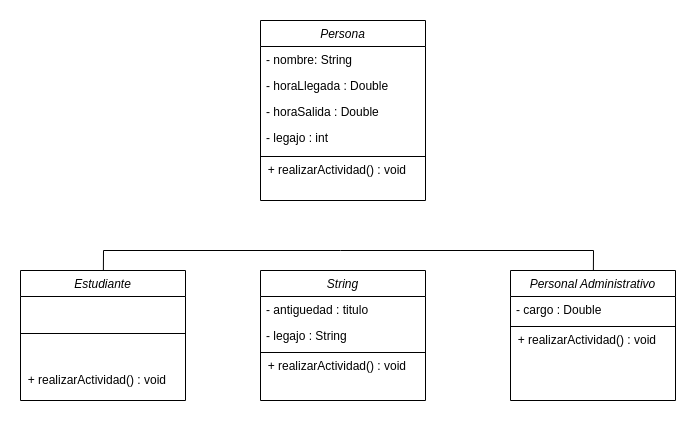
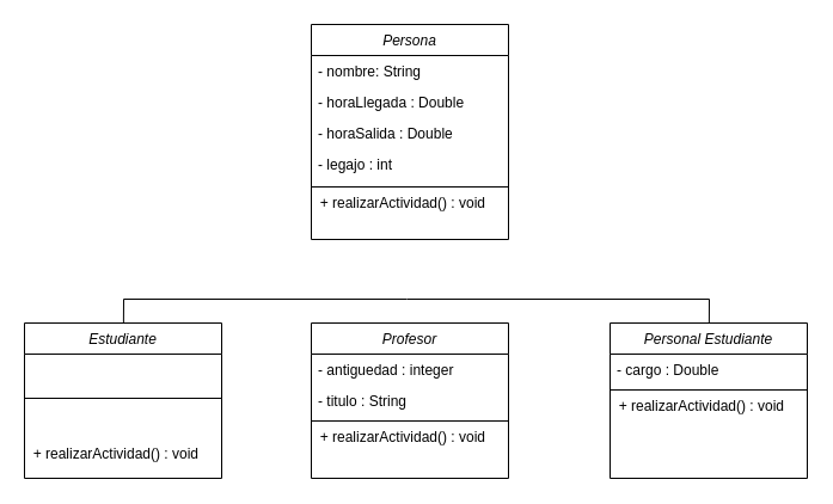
  <mxCell id="0" />
  <mxCell id="1" parent="0" />
  <mxCell id="2" value="Persona" style="swimlane;fontStyle=2;align=center;verticalAlign=top;childLayout=stackLayout;horizontal=1;startSize=26;horizontalStack=0;resizeParent=1;resizeLast=0;collapsible=1;marginBottom=0;rounded=0;shadow=0;strokeWidth=1;" parent="1" vertex="1"><mxGeometry x="260" y="20" width="165" height="180" as="geometry"><mxRectangle x="230" y="140" width="160" height="26" as="alternateBounds" /></mxGeometry></mxCell>
  <mxCell id="3" value="- nombre: String" style="text;align=left;verticalAlign=top;spacingLeft=4;spacingRight=4;overflow=hidden;rotatable=0;points=[[0,0.5],[1,0.5]];portConstraint=eastwest;" parent="2" vertex="1"><mxGeometry y="26" width="165" height="26" as="geometry" /></mxCell>
  <mxCell id="4" value="- horaLlegada : Double" style="text;align=left;verticalAlign=top;spacingLeft=4;spacingRight=4;overflow=hidden;rotatable=0;points=[[0,0.5],[1,0.5]];portConstraint=eastwest;rounded=0;shadow=0;html=0;" parent="2" vertex="1"><mxGeometry y="52" width="165" height="26" as="geometry" /></mxCell>
  <mxCell id="5" value="- horaSalida : Double" style="text;align=left;verticalAlign=top;spacingLeft=4;spacingRight=4;overflow=hidden;rotatable=0;points=[[0,0.5],[1,0.5]];portConstraint=eastwest;rounded=0;shadow=0;html=0;" parent="2" vertex="1"><mxGeometry y="78" width="165" height="26" as="geometry" /></mxCell>
  <mxCell id="6" value="- legajo : int" style="text;align=left;verticalAlign=top;spacingLeft=4;spacingRight=4;overflow=hidden;rotatable=0;points=[[0,0.5],[1,0.5]];portConstraint=eastwest;" parent="2" vertex="1"><mxGeometry y="104" width="165" height="28" as="geometry" /></mxCell>
  <mxCell id="7" value="" style="line;html=1;strokeWidth=1;align=left;verticalAlign=middle;spacingTop=-1;spacingLeft=3;spacingRight=3;rotatable=0;labelPosition=right;points=[];portConstraint=eastwest;" parent="2" vertex="1"><mxGeometry y="132" width="165" height="8" as="geometry" /></mxCell>
  <mxCell id="8" value="&lt;span style=&quot;text-align: left&quot;&gt;+ realizarActividad() : void&amp;nbsp; &amp;nbsp;&amp;nbsp;&lt;/span&gt;" style="text;html=1;align=center;verticalAlign=middle;resizable=0;points=[];autosize=1;strokeColor=none;" vertex="1" parent="2"><mxGeometry y="140" width="165" height="20" as="geometry" /></mxCell>
  <mxCell id="9" style="edgeStyle=none;rounded=0;orthogonalLoop=1;jettySize=auto;html=1;startArrow=none;startFill=0;endArrow=none;endFill=0;sourcePerimeterSpacing=0;targetPerimeterSpacing=0;strokeColor=#000000;strokeWidth=1;" edge="1" parent="1"><mxGeometry relative="1" as="geometry"><mxPoint x="103" y="250" as="targetPoint" /><mxPoint x="340" y="250" as="sourcePoint" /></mxGeometry></mxCell>
  <mxCell id="10" style="edgeStyle=none;rounded=0;orthogonalLoop=1;jettySize=auto;html=1;startArrow=none;startFill=0;endArrow=none;endFill=0;sourcePerimeterSpacing=0;targetPerimeterSpacing=0;strokeColor=#000000;strokeWidth=1;" edge="1" parent="1" source="11"><mxGeometry relative="1" as="geometry"><mxPoint x="103" y="250" as="targetPoint" /></mxGeometry></mxCell>
  <mxCell id="11" value="Estudiante" style="swimlane;fontStyle=2;align=center;verticalAlign=top;childLayout=stackLayout;horizontal=1;startSize=26;horizontalStack=0;resizeParent=1;resizeLast=0;collapsible=1;marginBottom=0;rounded=0;shadow=0;strokeWidth=1;" vertex="1" parent="1"><mxGeometry x="20" y="270" width="165" height="130" as="geometry"><mxRectangle x="230" y="140" width="160" height="26" as="alternateBounds" /></mxGeometry></mxCell>
  <mxCell id="12" value="" style="line;html=1;strokeWidth=1;align=left;verticalAlign=middle;spacingTop=-1;spacingLeft=3;spacingRight=3;rotatable=0;labelPosition=right;points=[];portConstraint=eastwest;" vertex="1" parent="11"><mxGeometry y="26" width="165" height="74" as="geometry" /></mxCell>
  <mxCell id="13" value="&lt;span style=&quot;text-align: left&quot;&gt;+ realizarActividad() : void&amp;nbsp; &amp;nbsp;&amp;nbsp;&lt;/span&gt;" style="text;html=1;align=center;verticalAlign=middle;resizable=0;points=[];autosize=1;strokeColor=none;" vertex="1" parent="11"><mxGeometry y="100" width="165" height="20" as="geometry" /></mxCell>
- <mxCell id="14" value="String" style="swimlane;fontStyle=2;align=center;verticalAlign=top;childLayout=stackLayout;horizontal=1;startSize=26;horizontalStack=0;resizeParent=1;resizeLast=0;collapsible=1;marginBottom=0;rounded=0;shadow=0;strokeWidth=1;" vertex="1" parent="1"><mxGeometry x="260" y="270" width="165" height="130" as="geometry"><mxRectangle x="230" y="140" width="160" height="26" as="alternateBounds" /></mxGeometry></mxCell>
- <mxCell id="15" value="- antiguedad : titulo" style="text;align=left;verticalAlign=top;spacingLeft=4;spacingRight=4;overflow=hidden;rotatable=0;points=[[0,0.5],[1,0.5]];portConstraint=eastwest;rounded=0;shadow=0;html=0;" vertex="1" parent="14"><mxGeometry y="26" width="165" height="26" as="geometry" /></mxCell>
- <mxCell id="16" value="- legajo : String" style="text;align=left;verticalAlign=top;spacingLeft=4;spacingRight=4;overflow=hidden;rotatable=0;points=[[0,0.5],[1,0.5]];portConstraint=eastwest;rounded=0;shadow=0;html=0;" vertex="1" parent="14"><mxGeometry y="52" width="165" height="26" as="geometry" /></mxCell>
+ <mxCell id="14" value="Profesor" style="swimlane;fontStyle=2;align=center;verticalAlign=top;childLayout=stackLayout;horizontal=1;startSize=26;horizontalStack=0;resizeParent=1;resizeLast=0;collapsible=1;marginBottom=0;rounded=0;shadow=0;strokeWidth=1;" vertex="1" parent="1"><mxGeometry x="260" y="270" width="165" height="130" as="geometry"><mxRectangle x="230" y="140" width="160" height="26" as="alternateBounds" /></mxGeometry></mxCell>
+ <mxCell id="15" value="- antiguedad : integer" style="text;align=left;verticalAlign=top;spacingLeft=4;spacingRight=4;overflow=hidden;rotatable=0;points=[[0,0.5],[1,0.5]];portConstraint=eastwest;rounded=0;shadow=0;html=0;" vertex="1" parent="14"><mxGeometry y="26" width="165" height="26" as="geometry" /></mxCell>
+ <mxCell id="16" value="- titulo : String" style="text;align=left;verticalAlign=top;spacingLeft=4;spacingRight=4;overflow=hidden;rotatable=0;points=[[0,0.5],[1,0.5]];portConstraint=eastwest;rounded=0;shadow=0;html=0;" vertex="1" parent="14"><mxGeometry y="52" width="165" height="26" as="geometry" /></mxCell>
  <mxCell id="17" value="" style="line;html=1;strokeWidth=1;align=left;verticalAlign=middle;spacingTop=-1;spacingLeft=3;spacingRight=3;rotatable=0;labelPosition=right;points=[];portConstraint=eastwest;" vertex="1" parent="14"><mxGeometry y="78" width="165" height="8" as="geometry" /></mxCell>
  <mxCell id="18" value="&lt;span style=&quot;text-align: left&quot;&gt;+ realizarActividad() : void&amp;nbsp; &amp;nbsp;&amp;nbsp;&lt;/span&gt;" style="text;html=1;align=center;verticalAlign=middle;resizable=0;points=[];autosize=1;strokeColor=none;" vertex="1" parent="14"><mxGeometry y="86" width="165" height="20" as="geometry" /></mxCell>
  <mxCell id="19" style="edgeStyle=none;rounded=0;orthogonalLoop=1;jettySize=auto;html=1;startArrow=none;startFill=0;endArrow=none;endFill=0;sourcePerimeterSpacing=0;targetPerimeterSpacing=0;strokeColor=#000000;strokeWidth=1;" edge="1" parent="1" source="20"><mxGeometry relative="1" as="geometry"><mxPoint x="340" y="250" as="targetPoint" /><Array as="points"><mxPoint x="593" y="250" /></Array></mxGeometry></mxCell>
- <mxCell id="20" value="Personal Administrativo&#10;" style="swimlane;fontStyle=2;align=center;verticalAlign=top;childLayout=stackLayout;horizontal=1;startSize=26;horizontalStack=0;resizeParent=1;resizeLast=0;collapsible=1;marginBottom=0;rounded=0;shadow=0;strokeWidth=1;" vertex="1" parent="1"><mxGeometry x="510" y="270" width="165" height="130" as="geometry"><mxRectangle x="230" y="140" width="160" height="26" as="alternateBounds" /></mxGeometry></mxCell>
+ <mxCell id="20" value="Personal Estudiante&#10;" style="swimlane;fontStyle=2;align=center;verticalAlign=top;childLayout=stackLayout;horizontal=1;startSize=26;horizontalStack=0;resizeParent=1;resizeLast=0;collapsible=1;marginBottom=0;rounded=0;shadow=0;strokeWidth=1;" vertex="1" parent="1"><mxGeometry x="510" y="270" width="165" height="130" as="geometry"><mxRectangle x="230" y="140" width="160" height="26" as="alternateBounds" /></mxGeometry></mxCell>
  <mxCell id="21" value="- cargo : Double" style="text;align=left;verticalAlign=top;spacingLeft=4;spacingRight=4;overflow=hidden;rotatable=0;points=[[0,0.5],[1,0.5]];portConstraint=eastwest;rounded=0;shadow=0;html=0;" vertex="1" parent="20"><mxGeometry y="26" width="165" height="26" as="geometry" /></mxCell>
  <mxCell id="22" value="" style="line;html=1;strokeWidth=1;align=left;verticalAlign=middle;spacingTop=-1;spacingLeft=3;spacingRight=3;rotatable=0;labelPosition=right;points=[];portConstraint=eastwest;" vertex="1" parent="20"><mxGeometry y="52" width="165" height="8" as="geometry" /></mxCell>
  <mxCell id="23" value="&lt;span style=&quot;text-align: left&quot;&gt;+ realizarActividad() : void&amp;nbsp; &amp;nbsp;&amp;nbsp;&lt;/span&gt;" style="text;html=1;align=center;verticalAlign=middle;resizable=0;points=[];autosize=1;strokeColor=none;" vertex="1" parent="20"><mxGeometry y="60" width="165" height="20" as="geometry" /></mxCell>
  <mxCell id="24" value="&lt;blockquote style=&quot;margin: 0 0 0 40px ; border: none ; padding: 0px&quot;&gt;&lt;br&gt;&lt;/blockquote&gt;" style="text;html=1;align=center;verticalAlign=middle;resizable=0;points=[];autosize=1;strokeColor=none;" vertex="1" parent="1"><mxGeometry x="20" y="300" width="60" height="20" as="geometry" /></mxCell>
